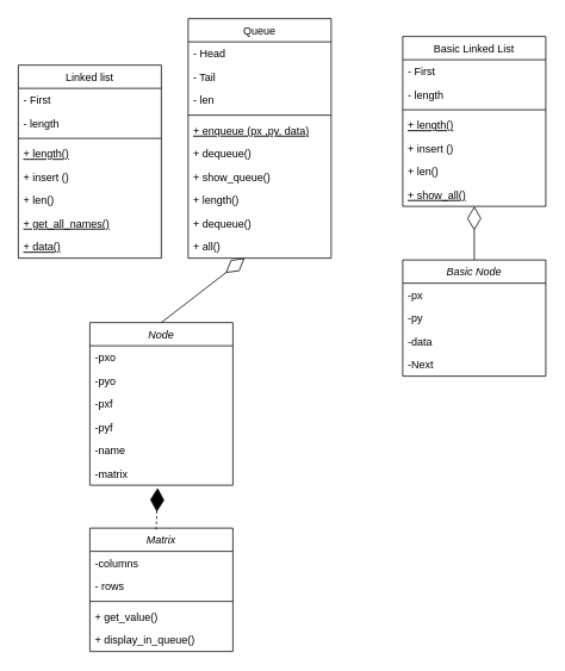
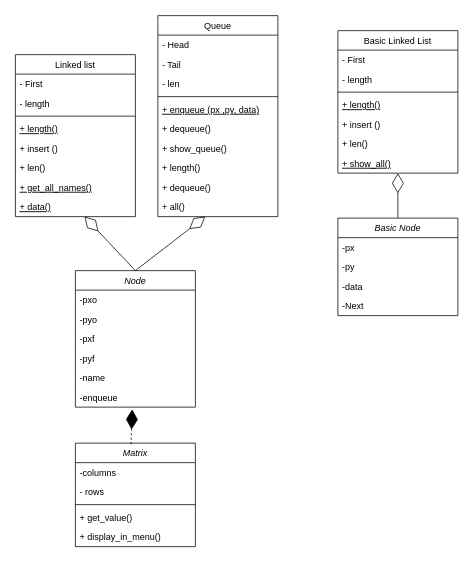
  <mxCell id="0" />
  <mxCell id="1" parent="0" />
  <mxCell id="2" value="Node" style="swimlane;fontStyle=2;align=center;verticalAlign=top;childLayout=stackLayout;horizontal=1;startSize=26;horizontalStack=0;resizeParent=1;resizeLast=0;collapsible=1;marginBottom=0;rounded=0;shadow=0;strokeWidth=1;" parent="1" vertex="1"><mxGeometry x="100" y="360" width="160" height="182" as="geometry"><mxRectangle x="230" y="140" width="160" height="26" as="alternateBounds" /></mxGeometry></mxCell>
  <mxCell id="3" value="-pxo" style="text;align=left;verticalAlign=top;spacingLeft=4;spacingRight=4;overflow=hidden;rotatable=0;points=[[0,0.5],[1,0.5]];portConstraint=eastwest;" parent="2" vertex="1"><mxGeometry y="26" width="160" height="26" as="geometry" /></mxCell>
  <mxCell id="4" value="-pyo" style="text;align=left;verticalAlign=top;spacingLeft=4;spacingRight=4;overflow=hidden;rotatable=0;points=[[0,0.5],[1,0.5]];portConstraint=eastwest;rounded=0;shadow=0;html=0;" parent="2" vertex="1"><mxGeometry y="52" width="160" height="26" as="geometry" /></mxCell>
  <mxCell id="5" value="-pxf" style="text;align=left;verticalAlign=top;spacingLeft=4;spacingRight=4;overflow=hidden;rotatable=0;points=[[0,0.5],[1,0.5]];portConstraint=eastwest;rounded=0;shadow=0;html=0;" parent="2" vertex="1"><mxGeometry y="78" width="160" height="26" as="geometry" /></mxCell>
  <mxCell id="6" value="-pyf" style="text;align=left;verticalAlign=top;spacingLeft=4;spacingRight=4;overflow=hidden;rotatable=0;points=[[0,0.5],[1,0.5]];portConstraint=eastwest;" vertex="1" parent="2"><mxGeometry y="104" width="160" height="26" as="geometry" /></mxCell>
  <mxCell id="7" value="-name" style="text;align=left;verticalAlign=top;spacingLeft=4;spacingRight=4;overflow=hidden;rotatable=0;points=[[0,0.5],[1,0.5]];portConstraint=eastwest;rounded=0;shadow=0;html=0;" vertex="1" parent="2"><mxGeometry y="130" width="160" height="26" as="geometry" /></mxCell>
- <mxCell id="8" value="-matrix" style="text;align=left;verticalAlign=top;spacingLeft=4;spacingRight=4;overflow=hidden;rotatable=0;points=[[0,0.5],[1,0.5]];portConstraint=eastwest;rounded=0;shadow=0;html=0;" vertex="1" parent="2"><mxGeometry y="156" width="160" height="26" as="geometry" /></mxCell>
+ <mxCell id="8" value="-enqueue" style="text;align=left;verticalAlign=top;spacingLeft=4;spacingRight=4;overflow=hidden;rotatable=0;points=[[0,0.5],[1,0.5]];portConstraint=eastwest;rounded=0;shadow=0;html=0;" vertex="1" parent="2"><mxGeometry y="156" width="160" height="26" as="geometry" /></mxCell>
  <mxCell id="9" value="Linked list" style="swimlane;fontStyle=0;align=center;verticalAlign=top;childLayout=stackLayout;horizontal=1;startSize=26;horizontalStack=0;resizeParent=1;resizeLast=0;collapsible=1;marginBottom=0;rounded=0;shadow=0;strokeWidth=1;" parent="1" vertex="1"><mxGeometry x="20" y="72" width="160" height="216" as="geometry"><mxRectangle x="130" y="380" width="160" height="26" as="alternateBounds" /></mxGeometry></mxCell>
  <mxCell id="10" value="- First" style="text;align=left;verticalAlign=top;spacingLeft=4;spacingRight=4;overflow=hidden;rotatable=0;points=[[0,0.5],[1,0.5]];portConstraint=eastwest;" parent="9" vertex="1"><mxGeometry y="26" width="160" height="26" as="geometry" /></mxCell>
  <mxCell id="11" value="- length" style="text;align=left;verticalAlign=top;spacingLeft=4;spacingRight=4;overflow=hidden;rotatable=0;points=[[0,0.5],[1,0.5]];portConstraint=eastwest;rounded=0;shadow=0;html=0;" parent="9" vertex="1"><mxGeometry y="52" width="160" height="26" as="geometry" /></mxCell>
  <mxCell id="12" value="" style="line;html=1;strokeWidth=1;align=left;verticalAlign=middle;spacingTop=-1;spacingLeft=3;spacingRight=3;rotatable=0;labelPosition=right;points=[];portConstraint=eastwest;" parent="9" vertex="1"><mxGeometry y="78" width="160" height="8" as="geometry" /></mxCell>
  <mxCell id="13" value="+ length()" style="text;align=left;verticalAlign=top;spacingLeft=4;spacingRight=4;overflow=hidden;rotatable=0;points=[[0,0.5],[1,0.5]];portConstraint=eastwest;fontStyle=4" parent="9" vertex="1"><mxGeometry y="86" width="160" height="26" as="geometry" /></mxCell>
  <mxCell id="14" value="+ insert ()" style="text;align=left;verticalAlign=top;spacingLeft=4;spacingRight=4;overflow=hidden;rotatable=0;points=[[0,0.5],[1,0.5]];portConstraint=eastwest;" parent="9" vertex="1"><mxGeometry y="112" width="160" height="26" as="geometry" /></mxCell>
  <mxCell id="15" value="+ len()" style="text;align=left;verticalAlign=top;spacingLeft=4;spacingRight=4;overflow=hidden;rotatable=0;points=[[0,0.5],[1,0.5]];portConstraint=eastwest;" vertex="1" parent="9"><mxGeometry y="138" width="160" height="26" as="geometry" /></mxCell>
  <mxCell id="16" value="+ get_all_names()" style="text;align=left;verticalAlign=top;spacingLeft=4;spacingRight=4;overflow=hidden;rotatable=0;points=[[0,0.5],[1,0.5]];portConstraint=eastwest;fontStyle=4" vertex="1" parent="9"><mxGeometry y="164" width="160" height="26" as="geometry" /></mxCell>
  <mxCell id="17" value="+ data()" style="text;align=left;verticalAlign=top;spacingLeft=4;spacingRight=4;overflow=hidden;rotatable=0;points=[[0,0.5],[1,0.5]];portConstraint=eastwest;fontStyle=4" vertex="1" parent="9"><mxGeometry y="190" width="160" height="26" as="geometry" /></mxCell>
  <mxCell id="18" value="Queue" style="swimlane;fontStyle=0;align=center;verticalAlign=top;childLayout=stackLayout;horizontal=1;startSize=26;horizontalStack=0;resizeParent=1;resizeLast=0;collapsible=1;marginBottom=0;rounded=0;shadow=0;strokeWidth=1;" vertex="1" parent="1"><mxGeometry x="210" y="20" width="160" height="268" as="geometry"><mxRectangle x="130" y="380" width="160" height="26" as="alternateBounds" /></mxGeometry></mxCell>
  <mxCell id="19" value="- Head" style="text;align=left;verticalAlign=top;spacingLeft=4;spacingRight=4;overflow=hidden;rotatable=0;points=[[0,0.5],[1,0.5]];portConstraint=eastwest;" vertex="1" parent="18"><mxGeometry y="26" width="160" height="26" as="geometry" /></mxCell>
  <mxCell id="20" value="- Tail" style="text;align=left;verticalAlign=top;spacingLeft=4;spacingRight=4;overflow=hidden;rotatable=0;points=[[0,0.5],[1,0.5]];portConstraint=eastwest;rounded=0;shadow=0;html=0;" vertex="1" parent="18"><mxGeometry y="52" width="160" height="26" as="geometry" /></mxCell>
  <mxCell id="21" value="- len" style="text;align=left;verticalAlign=top;spacingLeft=4;spacingRight=4;overflow=hidden;rotatable=0;points=[[0,0.5],[1,0.5]];portConstraint=eastwest;rounded=0;shadow=0;html=0;" vertex="1" parent="18"><mxGeometry y="78" width="160" height="26" as="geometry" /></mxCell>
  <mxCell id="22" value="" style="line;html=1;strokeWidth=1;align=left;verticalAlign=middle;spacingTop=-1;spacingLeft=3;spacingRight=3;rotatable=0;labelPosition=right;points=[];portConstraint=eastwest;" vertex="1" parent="18"><mxGeometry y="104" width="160" height="8" as="geometry" /></mxCell>
  <mxCell id="23" value="+ enqueue (px ,py, data)" style="text;align=left;verticalAlign=top;spacingLeft=4;spacingRight=4;overflow=hidden;rotatable=0;points=[[0,0.5],[1,0.5]];portConstraint=eastwest;fontStyle=4" vertex="1" parent="18"><mxGeometry y="112" width="160" height="26" as="geometry" /></mxCell>
  <mxCell id="24" value="+ dequeue()" style="text;align=left;verticalAlign=top;spacingLeft=4;spacingRight=4;overflow=hidden;rotatable=0;points=[[0,0.5],[1,0.5]];portConstraint=eastwest;" vertex="1" parent="18"><mxGeometry y="138" width="160" height="26" as="geometry" /></mxCell>
  <mxCell id="25" value="+ show_queue()" style="text;align=left;verticalAlign=top;spacingLeft=4;spacingRight=4;overflow=hidden;rotatable=0;points=[[0,0.5],[1,0.5]];portConstraint=eastwest;" vertex="1" parent="18"><mxGeometry y="164" width="160" height="26" as="geometry" /></mxCell>
  <mxCell id="26" value="+ length()" style="text;align=left;verticalAlign=top;spacingLeft=4;spacingRight=4;overflow=hidden;rotatable=0;points=[[0,0.5],[1,0.5]];portConstraint=eastwest;" vertex="1" parent="18"><mxGeometry y="190" width="160" height="26" as="geometry" /></mxCell>
  <mxCell id="27" value="+ dequeue()" style="text;align=left;verticalAlign=top;spacingLeft=4;spacingRight=4;overflow=hidden;rotatable=0;points=[[0,0.5],[1,0.5]];portConstraint=eastwest;" vertex="1" parent="18"><mxGeometry y="216" width="160" height="26" as="geometry" /></mxCell>
  <mxCell id="28" value="+ all()" style="text;align=left;verticalAlign=top;spacingLeft=4;spacingRight=4;overflow=hidden;rotatable=0;points=[[0,0.5],[1,0.5]];portConstraint=eastwest;" vertex="1" parent="18"><mxGeometry y="242" width="160" height="26" as="geometry" /></mxCell>
  <mxCell id="29" value="" style="endArrow=diamondThin;endFill=0;endSize=24;html=1;exitX=0.5;exitY=0;exitDx=0;exitDy=0;" edge="1" parent="1" source="2" target="28"><mxGeometry width="160" relative="1" as="geometry"><mxPoint x="210" y="320" as="sourcePoint" /><mxPoint x="300" y="220" as="targetPoint" /></mxGeometry></mxCell>
+ <mxCell id="30" value="" style="endArrow=diamondThin;endFill=0;endSize=24;html=1;exitX=0.5;exitY=0;exitDx=0;exitDy=0;" edge="1" parent="1" source="2" target="17"><mxGeometry width="160" relative="1" as="geometry"><mxPoint x="190" y="370" as="sourcePoint" /><mxPoint x="96" y="239" as="targetPoint" /></mxGeometry></mxCell>
  <mxCell id="31" value="Matrix" style="swimlane;fontStyle=2;align=center;verticalAlign=top;childLayout=stackLayout;horizontal=1;startSize=26;horizontalStack=0;resizeParent=1;resizeLast=0;collapsible=1;marginBottom=0;rounded=0;shadow=0;strokeWidth=1;" vertex="1" parent="1"><mxGeometry x="100" y="590" width="160" height="138" as="geometry"><mxRectangle x="230" y="140" width="160" height="26" as="alternateBounds" /></mxGeometry></mxCell>
  <mxCell id="32" value="-columns" style="text;align=left;verticalAlign=top;spacingLeft=4;spacingRight=4;overflow=hidden;rotatable=0;points=[[0,0.5],[1,0.5]];portConstraint=eastwest;" vertex="1" parent="31"><mxGeometry y="26" width="160" height="26" as="geometry" /></mxCell>
  <mxCell id="33" value="- rows" style="text;align=left;verticalAlign=top;spacingLeft=4;spacingRight=4;overflow=hidden;rotatable=0;points=[[0,0.5],[1,0.5]];portConstraint=eastwest;rounded=0;shadow=0;html=0;" vertex="1" parent="31"><mxGeometry y="52" width="160" height="26" as="geometry" /></mxCell>
  <mxCell id="34" value="" style="line;html=1;strokeWidth=1;align=left;verticalAlign=middle;spacingTop=-1;spacingLeft=3;spacingRight=3;rotatable=0;labelPosition=right;points=[];portConstraint=eastwest;" vertex="1" parent="31"><mxGeometry y="78" width="160" height="8" as="geometry" /></mxCell>
  <mxCell id="35" value="+ get_value()" style="text;align=left;verticalAlign=top;spacingLeft=4;spacingRight=4;overflow=hidden;rotatable=0;points=[[0,0.5],[1,0.5]];portConstraint=eastwest;rounded=0;shadow=0;html=0;" vertex="1" parent="31"><mxGeometry y="86" width="160" height="26" as="geometry" /></mxCell>
- <mxCell id="36" value="+ display_in_queue()" style="text;align=left;verticalAlign=top;spacingLeft=4;spacingRight=4;overflow=hidden;rotatable=0;points=[[0,0.5],[1,0.5]];portConstraint=eastwest;" vertex="1" parent="31"><mxGeometry y="112" width="160" height="26" as="geometry" /></mxCell>
+ <mxCell id="36" value="+ display_in_menu()" style="text;align=left;verticalAlign=top;spacingLeft=4;spacingRight=4;overflow=hidden;rotatable=0;points=[[0,0.5],[1,0.5]];portConstraint=eastwest;" vertex="1" parent="31"><mxGeometry y="112" width="160" height="26" as="geometry" /></mxCell>
  <mxCell id="37" value="" style="endArrow=diamondThin;endFill=1;endSize=24;html=1;exitX=0.464;exitY=0.012;exitDx=0;exitDy=0;exitPerimeter=0;entryX=0.474;entryY=1.115;entryDx=0;entryDy=0;entryPerimeter=0;dashed=1;" edge="1" parent="1" source="31" target="8"><mxGeometry width="160" relative="1" as="geometry"><mxPoint x="330" y="610" as="sourcePoint" /><mxPoint x="180" y="570" as="targetPoint" /></mxGeometry></mxCell>
  <mxCell id="38" value="" style="endArrow=diamondThin;endFill=0;endSize=24;html=1;exitX=0.5;exitY=0;exitDx=0;exitDy=0;" edge="1" parent="1" source="39" target="51"><mxGeometry width="160" relative="1" as="geometry"><mxPoint x="530" y="290" as="sourcePoint" /><mxPoint x="530" y="230" as="targetPoint" /></mxGeometry></mxCell>
  <mxCell id="39" value="Basic Node" style="swimlane;fontStyle=2;align=center;verticalAlign=top;childLayout=stackLayout;horizontal=1;startSize=26;horizontalStack=0;resizeParent=1;resizeLast=0;collapsible=1;marginBottom=0;rounded=0;shadow=0;strokeWidth=1;" vertex="1" parent="1"><mxGeometry x="450" y="290" width="160" height="130" as="geometry"><mxRectangle x="230" y="140" width="160" height="26" as="alternateBounds" /></mxGeometry></mxCell>
  <mxCell id="40" value="-px" style="text;align=left;verticalAlign=top;spacingLeft=4;spacingRight=4;overflow=hidden;rotatable=0;points=[[0,0.5],[1,0.5]];portConstraint=eastwest;" vertex="1" parent="39"><mxGeometry y="26" width="160" height="26" as="geometry" /></mxCell>
  <mxCell id="41" value="-py" style="text;align=left;verticalAlign=top;spacingLeft=4;spacingRight=4;overflow=hidden;rotatable=0;points=[[0,0.5],[1,0.5]];portConstraint=eastwest;rounded=0;shadow=0;html=0;" vertex="1" parent="39"><mxGeometry y="52" width="160" height="26" as="geometry" /></mxCell>
  <mxCell id="42" value="-data" style="text;align=left;verticalAlign=top;spacingLeft=4;spacingRight=4;overflow=hidden;rotatable=0;points=[[0,0.5],[1,0.5]];portConstraint=eastwest;rounded=0;shadow=0;html=0;" vertex="1" parent="39"><mxGeometry y="78" width="160" height="26" as="geometry" /></mxCell>
  <mxCell id="43" value="-Next" style="text;align=left;verticalAlign=top;spacingLeft=4;spacingRight=4;overflow=hidden;rotatable=0;points=[[0,0.5],[1,0.5]];portConstraint=eastwest;" vertex="1" parent="39"><mxGeometry y="104" width="160" height="26" as="geometry" /></mxCell>
  <mxCell id="44" value="Basic Linked List" style="swimlane;fontStyle=0;align=center;verticalAlign=top;childLayout=stackLayout;horizontal=1;startSize=26;horizontalStack=0;resizeParent=1;resizeLast=0;collapsible=1;marginBottom=0;rounded=0;shadow=0;strokeWidth=1;" vertex="1" parent="1"><mxGeometry x="450" y="40" width="160" height="190" as="geometry"><mxRectangle x="130" y="380" width="160" height="26" as="alternateBounds" /></mxGeometry></mxCell>
  <mxCell id="45" value="- First" style="text;align=left;verticalAlign=top;spacingLeft=4;spacingRight=4;overflow=hidden;rotatable=0;points=[[0,0.5],[1,0.5]];portConstraint=eastwest;" vertex="1" parent="44"><mxGeometry y="26" width="160" height="26" as="geometry" /></mxCell>
  <mxCell id="46" value="- length" style="text;align=left;verticalAlign=top;spacingLeft=4;spacingRight=4;overflow=hidden;rotatable=0;points=[[0,0.5],[1,0.5]];portConstraint=eastwest;rounded=0;shadow=0;html=0;" vertex="1" parent="44"><mxGeometry y="52" width="160" height="26" as="geometry" /></mxCell>
  <mxCell id="47" value="" style="line;html=1;strokeWidth=1;align=left;verticalAlign=middle;spacingTop=-1;spacingLeft=3;spacingRight=3;rotatable=0;labelPosition=right;points=[];portConstraint=eastwest;" vertex="1" parent="44"><mxGeometry y="78" width="160" height="8" as="geometry" /></mxCell>
  <mxCell id="48" value="+ length()" style="text;align=left;verticalAlign=top;spacingLeft=4;spacingRight=4;overflow=hidden;rotatable=0;points=[[0,0.5],[1,0.5]];portConstraint=eastwest;fontStyle=4" vertex="1" parent="44"><mxGeometry y="86" width="160" height="26" as="geometry" /></mxCell>
  <mxCell id="49" value="+ insert ()" style="text;align=left;verticalAlign=top;spacingLeft=4;spacingRight=4;overflow=hidden;rotatable=0;points=[[0,0.5],[1,0.5]];portConstraint=eastwest;" vertex="1" parent="44"><mxGeometry y="112" width="160" height="26" as="geometry" /></mxCell>
  <mxCell id="50" value="+ len()" style="text;align=left;verticalAlign=top;spacingLeft=4;spacingRight=4;overflow=hidden;rotatable=0;points=[[0,0.5],[1,0.5]];portConstraint=eastwest;" vertex="1" parent="44"><mxGeometry y="138" width="160" height="26" as="geometry" /></mxCell>
  <mxCell id="51" value="+ show_all()" style="text;align=left;verticalAlign=top;spacingLeft=4;spacingRight=4;overflow=hidden;rotatable=0;points=[[0,0.5],[1,0.5]];portConstraint=eastwest;fontStyle=4" vertex="1" parent="44"><mxGeometry y="164" width="160" height="26" as="geometry" /></mxCell>
